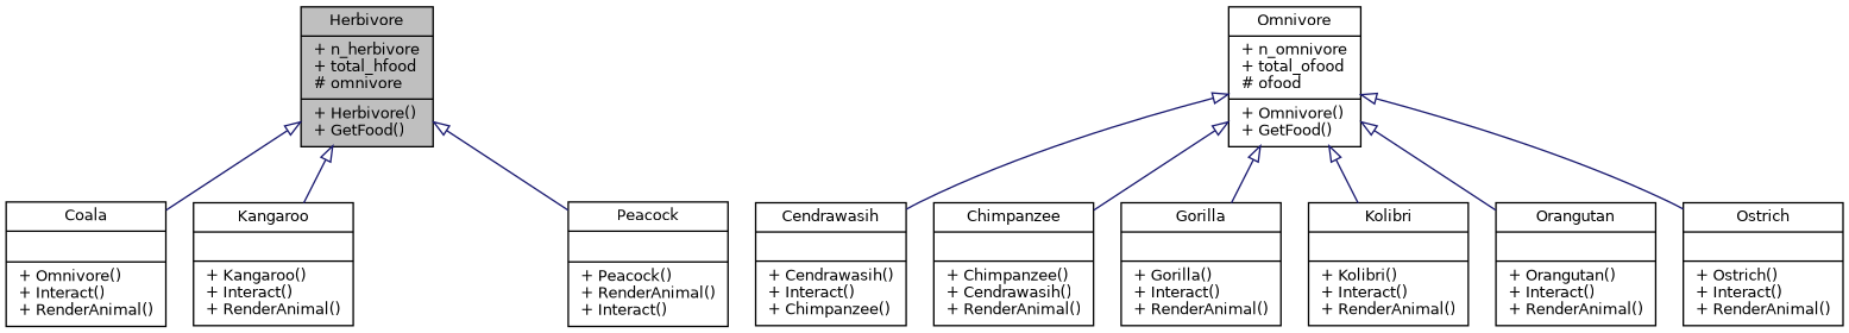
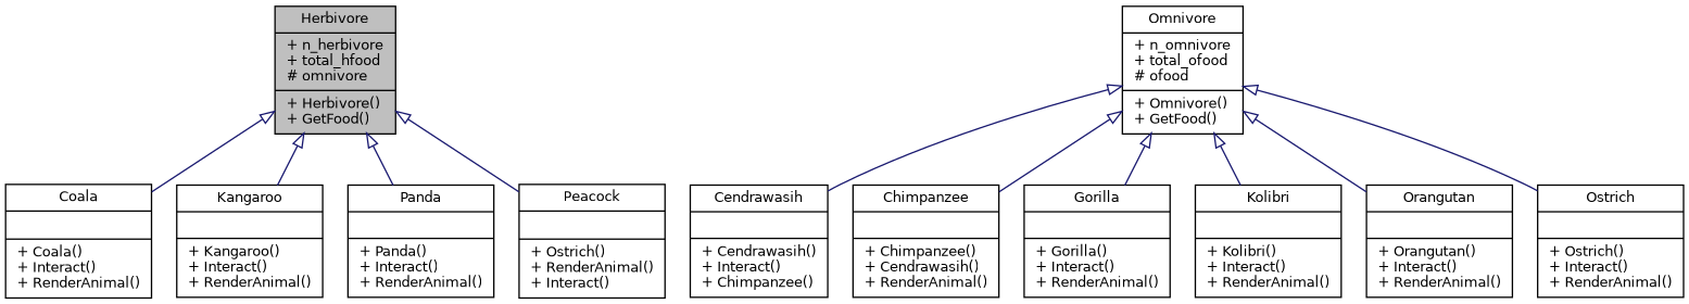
  digraph {
    node [color=black fillcolor=white fontname=Helvetica fontsize=10 shape=record style=filled]
    edge [arrowtail=onormal color=midnightblue dir=back fontname=Helvetica fontsize=10 labelfontname=Helvetica labelfontsize=10 style=solid]
    n1 [fillcolor=grey75 fontcolor=black height=0.2 label="{Herbivore\n|+ n_herbivore\l+ total_hfood\l# omnivore\l|+ Herbivore()\l+ GetFood()\l}" width=0.4]
-   n2 [height=0.2 label="{Coala\n||+ Omnivore()\l+ Interact()\l+ RenderAnimal()\l}" width=0.4]
+   n2 [height=0.2 label="{Coala\n||+ Coala()\l+ Interact()\l+ RenderAnimal()\l}" width=0.4]
    n3 [height=0.2 label="{Kangaroo\n||+ Kangaroo()\l+ Interact()\l+ RenderAnimal()\l}" width=0.4]
-   n5 [height=0.2 label="{Peacock\n||+ Peacock()\l+ RenderAnimal()\l+ Interact()\l}" width=0.4]
+   n4 [height=0.2 label="{Panda\n||+ Panda()\l+ Interact()\l+ RenderAnimal()\l}" width=0.4]
+   n5 [height=0.2 label="{Peacock\n||+ Ostrich()\l+ RenderAnimal()\l+ Interact()\l}" width=0.4]
    n6 [height=0.2 label="{Omnivore\n|+ n_omnivore\l+ total_ofood\l# ofood\l|+ Omnivore()\l+ GetFood()\l}" width=0.4]
    n7 [height=0.2 label="{Cendrawasih\n||+ Cendrawasih()\l+ Interact()\l+ Chimpanzee()\l}" width=0.4]
    n8 [height=0.2 label="{Chimpanzee\n||+ Chimpanzee()\l+ Cendrawasih()\l+ RenderAnimal()\l}" width=0.4]
    n9 [height=0.2 label="{Gorilla\n||+ Gorilla()\l+ Interact()\l+ RenderAnimal()\l}" width=0.4]
    n10 [height=0.2 label="{Kolibri\n||+ Kolibri()\l+ Interact()\l+ RenderAnimal()\l}" width=0.4]
    n11 [height=0.2 label="{Orangutan\n||+ Orangutan()\l+ Interact()\l+ RenderAnimal()\l}" width=0.4]
    n12 [height=0.2 label="{Ostrich\n||+ Ostrich()\l+ Interact()\l+ RenderAnimal()\l}" width=0.4]
    n1 -> n2
    n1 -> n3
+   n1 -> n4
    n1 -> n5
    n6 -> n7
    n6 -> n8
    n6 -> n9
    n6 -> n10
    n6 -> n11
    n6 -> n12
  }
